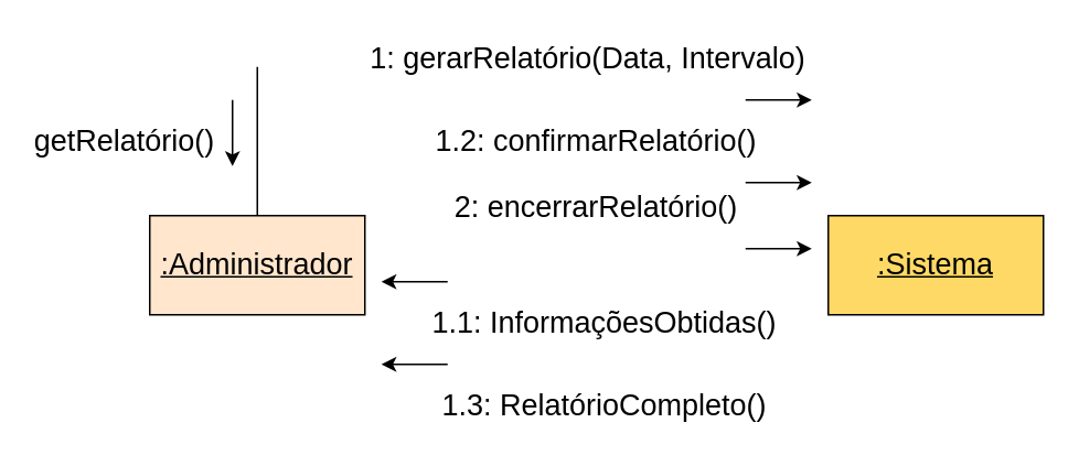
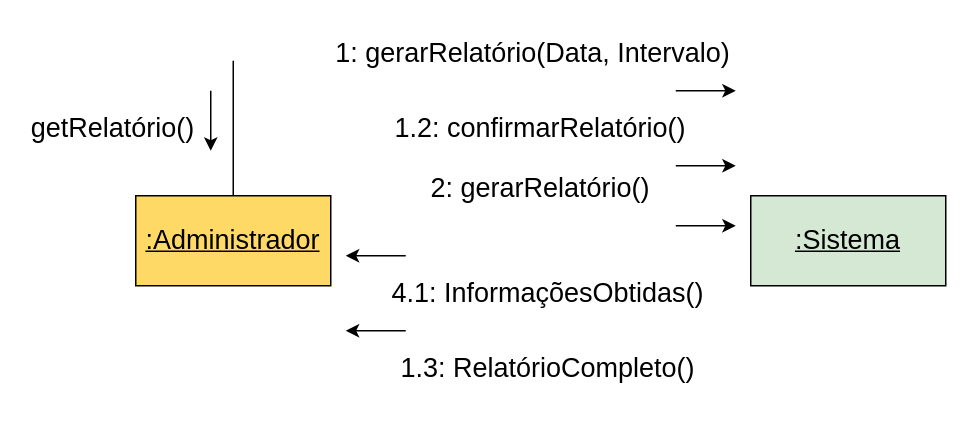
  <mxCell id="0" />
  <mxCell id="1" parent="0" />
- <mxCell id="2" value="&lt;font style=&quot;font-size: 18px;&quot;&gt;&lt;u&gt;:Administrador&lt;/u&gt;&lt;/font&gt;" style="rounded=0;whiteSpace=wrap;html=1;fillColor=#ffe6cc;" vertex="1" parent="1"><mxGeometry x="90" y="130" width="130" height="60" as="geometry" /></mxCell>
- <mxCell id="3" value="&lt;font style=&quot;font-size: 18px;&quot;&gt;&lt;u&gt;:Sistema&lt;/u&gt;&lt;/font&gt;" style="rounded=0;whiteSpace=wrap;html=1;fillColor=#FFD966;" vertex="1" parent="1"><mxGeometry x="500" y="130" width="130" height="60" as="geometry" /></mxCell>
+ <mxCell id="2" value="&lt;font style=&quot;font-size: 18px;&quot;&gt;&lt;u&gt;:Administrador&lt;/u&gt;&lt;/font&gt;" style="rounded=0;whiteSpace=wrap;html=1;fillColor=#FFD966;" vertex="1" parent="1"><mxGeometry x="90" y="130" width="130" height="60" as="geometry" /></mxCell>
+ <mxCell id="3" value="&lt;font style=&quot;font-size: 18px;&quot;&gt;&lt;u&gt;:Sistema&lt;/u&gt;&lt;/font&gt;" style="rounded=0;whiteSpace=wrap;html=1;fillColor=#d5e8d4;" vertex="1" parent="1"><mxGeometry x="500" y="130" width="130" height="60" as="geometry" /></mxCell>
  <mxCell id="4" value="" style="endArrow=none;html=1;rounded=0;entryX=0.5;entryY=0;entryDx=0;entryDy=0;" edge="1" parent="1" target="2"><mxGeometry width="50" height="50" relative="1" as="geometry"><mxPoint x="155" y="40" as="sourcePoint" /><mxPoint x="160" y="60" as="targetPoint" /></mxGeometry></mxCell>
  <mxCell id="5" value="&lt;font style=&quot;font-size: 18px;&quot;&gt;getRelatório()&lt;/font&gt;" style="text;html=1;strokeColor=none;fillColor=none;align=center;verticalAlign=middle;whiteSpace=wrap;rounded=0;" vertex="1" parent="1"><mxGeometry x="20" y="70" width="110" height="30" as="geometry" /></mxCell>
  <mxCell id="6" value="" style="endArrow=classic;html=1;rounded=0;fontSize=18;" edge="1" parent="1"><mxGeometry width="50" height="50" relative="1" as="geometry"><mxPoint x="140" y="60" as="sourcePoint" /><mxPoint x="140" y="100" as="targetPoint" /></mxGeometry></mxCell>
  <mxCell id="7" value="&lt;font style=&quot;font-size: 18px;&quot;&gt;1.2: confirmarRelatório()&lt;/font&gt;" style="text;html=1;strokeColor=none;fillColor=none;align=center;verticalAlign=middle;whiteSpace=wrap;rounded=0;" vertex="1" parent="1"><mxGeometry x="260" y="70" width="200" height="30" as="geometry" /></mxCell>
  <mxCell id="8" value="" style="endArrow=classic;html=1;rounded=0;fontSize=18;" edge="1" parent="1"><mxGeometry width="50" height="50" relative="1" as="geometry"><mxPoint x="450" y="110" as="sourcePoint" /><mxPoint x="490" y="110" as="targetPoint" /></mxGeometry></mxCell>
- <mxCell id="9" value="&lt;font style=&quot;font-size: 18px;&quot;&gt;1.1: InformaçõesObtidas()&lt;/font&gt;" style="text;html=1;strokeColor=none;fillColor=none;align=center;verticalAlign=middle;whiteSpace=wrap;rounded=0;" vertex="1" parent="1"><mxGeometry x="230" y="180" width="270" height="30" as="geometry" /></mxCell>
+ <mxCell id="9" value="&lt;font style=&quot;font-size: 18px;&quot;&gt;4.1: InformaçõesObtidas()&lt;/font&gt;" style="text;html=1;strokeColor=none;fillColor=none;align=center;verticalAlign=middle;whiteSpace=wrap;rounded=0;" vertex="1" parent="1"><mxGeometry x="230" y="180" width="270" height="30" as="geometry" /></mxCell>
  <mxCell id="10" value="" style="endArrow=none;html=1;rounded=0;fontSize=18;endFill=0;startArrow=classic;startFill=1;" edge="1" parent="1"><mxGeometry width="50" height="50" relative="1" as="geometry"><mxPoint x="230" y="170" as="sourcePoint" /><mxPoint x="270" y="170" as="targetPoint" /></mxGeometry></mxCell>
  <mxCell id="11" value="&lt;font style=&quot;font-size: 18px;&quot;&gt;1: gerarRelatório(Data, Intervalo)&lt;/font&gt;" style="text;html=1;strokeColor=none;fillColor=none;align=center;verticalAlign=middle;whiteSpace=wrap;rounded=0;" vertex="1" parent="1"><mxGeometry x="220" y="20" width="270" height="30" as="geometry" /></mxCell>
  <mxCell id="12" value="" style="endArrow=classic;html=1;rounded=0;fontSize=18;" edge="1" parent="1"><mxGeometry width="50" height="50" relative="1" as="geometry"><mxPoint x="450" y="60" as="sourcePoint" /><mxPoint x="490" y="60" as="targetPoint" /></mxGeometry></mxCell>
  <mxCell id="13" value="&lt;font style=&quot;font-size: 18px;&quot;&gt;1.3: RelatórioCompleto()&lt;/font&gt;" style="text;html=1;strokeColor=none;fillColor=none;align=center;verticalAlign=middle;whiteSpace=wrap;rounded=0;" vertex="1" parent="1"><mxGeometry x="230" y="230" width="270" height="30" as="geometry" /></mxCell>
  <mxCell id="14" value="" style="endArrow=none;html=1;rounded=0;fontSize=18;endFill=0;startArrow=classic;startFill=1;" edge="1" parent="1"><mxGeometry width="50" height="50" relative="1" as="geometry"><mxPoint x="230" y="220" as="sourcePoint" /><mxPoint x="270" y="220" as="targetPoint" /></mxGeometry></mxCell>
- <mxCell id="15" value="&lt;font style=&quot;font-size: 18px;&quot;&gt;2: encerrarRelatório()&lt;/font&gt;" style="text;html=1;strokeColor=none;fillColor=none;align=center;verticalAlign=middle;whiteSpace=wrap;rounded=0;" vertex="1" parent="1"><mxGeometry x="260" y="110" width="200" height="30" as="geometry" /></mxCell>
+ <mxCell id="15" value="&lt;font style=&quot;font-size: 18px;&quot;&gt;2: gerarRelatório()&lt;/font&gt;" style="text;html=1;strokeColor=none;fillColor=none;align=center;verticalAlign=middle;whiteSpace=wrap;rounded=0;" vertex="1" parent="1"><mxGeometry x="260" y="110" width="200" height="30" as="geometry" /></mxCell>
  <mxCell id="16" value="" style="endArrow=classic;html=1;rounded=0;fontSize=18;" edge="1" parent="1"><mxGeometry width="50" height="50" relative="1" as="geometry"><mxPoint x="450" y="150" as="sourcePoint" /><mxPoint x="490" y="150" as="targetPoint" /></mxGeometry></mxCell>
